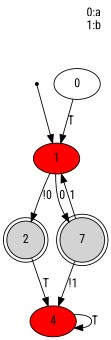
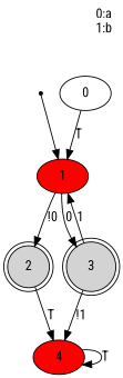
  digraph {
    label="0:a\n1:b\n"
    labeljust=r
    labelloc=t
    fontname="Roboto Condensed"
    node [fontname="Roboto Condensed" style=filled]
    edge [fontname="Roboto Condensed"]
    init [shape=point style=""]
    1 [fillcolor=red]
    0 [style=""]
    2 [fillcolor=lightgrey shape=doublecircle]
-   3 [fillcolor=lightgrey shape=doublecircle label=7]
+   3 [fillcolor=lightgrey shape=doublecircle]
    4 [fillcolor=red]
    init -> 1
    1 -> 2 [label="!0"]
    1 -> 3 [label=0]
    0 -> 1 [label=T]
    2 -> 4 [label=T]
    3 -> 1 [label=1]
    3 -> 4 [label="!1"]
    4 -> 4 [label=T]
  }
